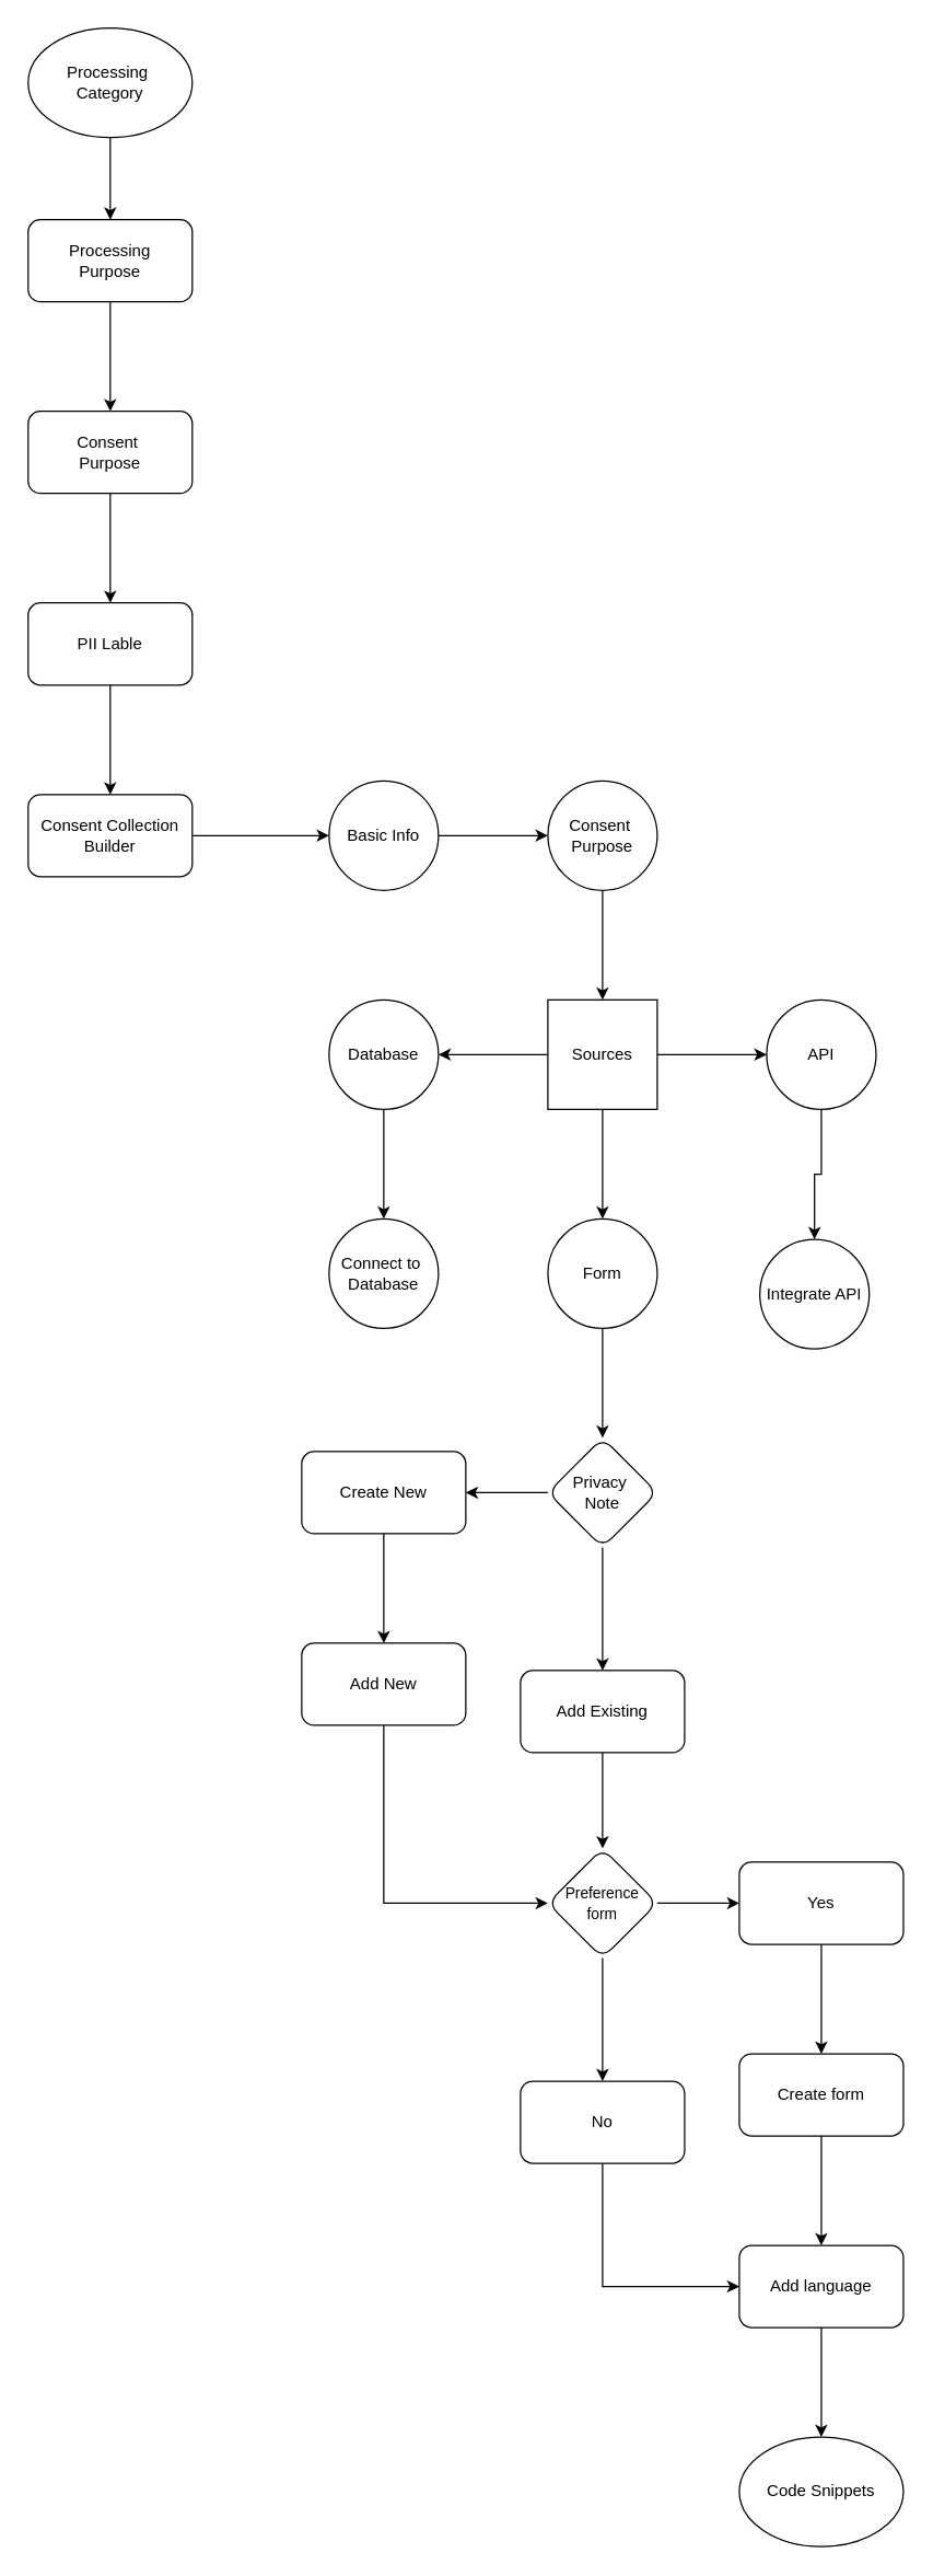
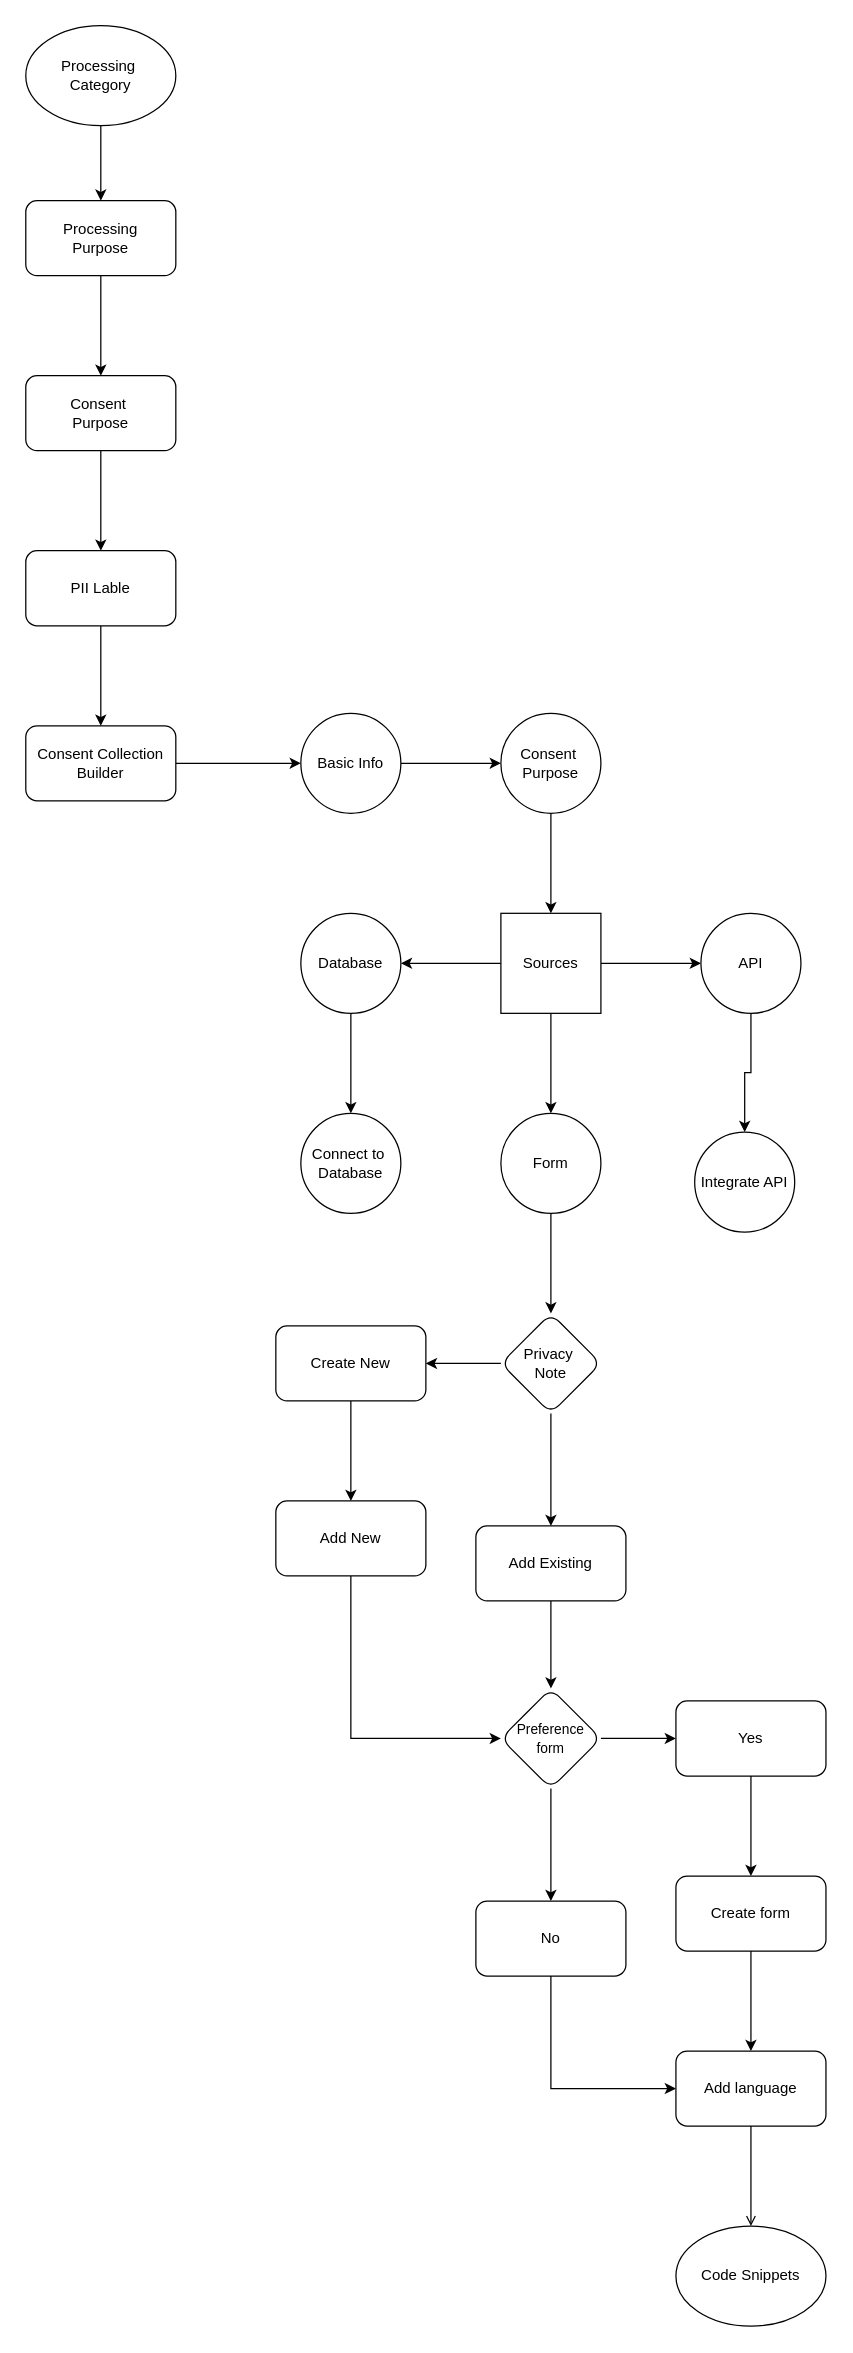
  <mxCell id="0" />
  <mxCell id="1" parent="0" />
  <mxCell id="2" value="Processing&amp;nbsp;&lt;br&gt;Category" style="ellipse;whiteSpace=wrap;html=1;" vertex="1" parent="1"><mxGeometry x="20" y="20" width="120" height="80" as="geometry" /></mxCell>
  <mxCell id="3" value="" style="endArrow=classic;html=1;rounded=0;exitX=0.5;exitY=1;exitDx=0;exitDy=0;" edge="1" parent="1" source="2"><mxGeometry width="50" height="50" relative="1" as="geometry"><mxPoint x="30" y="280" as="sourcePoint" /><mxPoint x="80" y="160" as="targetPoint" /></mxGeometry></mxCell>
  <mxCell id="4" value="" style="edgeStyle=orthogonalEdgeStyle;rounded=0;orthogonalLoop=1;jettySize=auto;html=1;" edge="1" parent="1" source="5" target="7"><mxGeometry relative="1" as="geometry" /></mxCell>
  <mxCell id="5" value="Processing&lt;br&gt;Purpose" style="rounded=1;whiteSpace=wrap;html=1;" vertex="1" parent="1"><mxGeometry x="20" y="160" width="120" height="60" as="geometry" /></mxCell>
  <mxCell id="6" value="" style="edgeStyle=orthogonalEdgeStyle;rounded=0;orthogonalLoop=1;jettySize=auto;html=1;" edge="1" parent="1" source="7" target="9"><mxGeometry relative="1" as="geometry" /></mxCell>
  <mxCell id="7" value="Consent&amp;nbsp;&lt;br&gt;Purpose" style="whiteSpace=wrap;html=1;rounded=1;" vertex="1" parent="1"><mxGeometry x="20" y="300" width="120" height="60" as="geometry" /></mxCell>
  <mxCell id="8" value="" style="edgeStyle=orthogonalEdgeStyle;rounded=0;orthogonalLoop=1;jettySize=auto;html=1;" edge="1" parent="1" source="9" target="11"><mxGeometry relative="1" as="geometry" /></mxCell>
  <mxCell id="9" value="PII Lable" style="whiteSpace=wrap;html=1;rounded=1;" vertex="1" parent="1"><mxGeometry x="20" y="440" width="120" height="60" as="geometry" /></mxCell>
  <mxCell id="10" value="" style="edgeStyle=orthogonalEdgeStyle;rounded=0;orthogonalLoop=1;jettySize=auto;html=1;" edge="1" parent="1" source="11" target="13"><mxGeometry relative="1" as="geometry" /></mxCell>
  <mxCell id="11" value="Consent Collection&lt;br&gt;Builder" style="whiteSpace=wrap;html=1;rounded=1;" vertex="1" parent="1"><mxGeometry x="20" y="580" width="120" height="60" as="geometry" /></mxCell>
  <mxCell id="12" value="" style="edgeStyle=orthogonalEdgeStyle;rounded=0;orthogonalLoop=1;jettySize=auto;html=1;" edge="1" parent="1" source="13" target="15"><mxGeometry relative="1" as="geometry" /></mxCell>
  <mxCell id="13" value="Basic Info" style="ellipse;whiteSpace=wrap;html=1;rounded=1;" vertex="1" parent="1"><mxGeometry x="240" y="570" width="80" height="80" as="geometry" /></mxCell>
  <mxCell id="14" value="" style="edgeStyle=orthogonalEdgeStyle;rounded=0;orthogonalLoop=1;jettySize=auto;html=1;" edge="1" parent="1" source="15" target="19"><mxGeometry relative="1" as="geometry" /></mxCell>
  <mxCell id="15" value="Consent&amp;nbsp;&lt;br&gt;Purpose" style="ellipse;whiteSpace=wrap;html=1;rounded=1;" vertex="1" parent="1"><mxGeometry x="400" y="570" width="80" height="80" as="geometry" /></mxCell>
  <mxCell id="16" value="" style="edgeStyle=orthogonalEdgeStyle;rounded=0;orthogonalLoop=1;jettySize=auto;html=1;" edge="1" parent="1" source="19" target="21"><mxGeometry relative="1" as="geometry" /></mxCell>
  <mxCell id="17" value="" style="edgeStyle=orthogonalEdgeStyle;rounded=0;orthogonalLoop=1;jettySize=auto;html=1;" edge="1" parent="1" source="19" target="24"><mxGeometry relative="1" as="geometry" /></mxCell>
  <mxCell id="18" value="" style="edgeStyle=orthogonalEdgeStyle;rounded=0;orthogonalLoop=1;jettySize=auto;html=1;" edge="1" parent="1" source="19" target="27"><mxGeometry relative="1" as="geometry" /></mxCell>
  <mxCell id="19" value="Sources" style="whiteSpace=wrap;html=1;rounded=0;" vertex="1" parent="1"><mxGeometry x="400" y="730" width="80" height="80" as="geometry" /></mxCell>
  <mxCell id="20" value="" style="edgeStyle=orthogonalEdgeStyle;rounded=0;orthogonalLoop=1;jettySize=auto;html=1;" edge="1" parent="1" source="21" target="22"><mxGeometry relative="1" as="geometry" /></mxCell>
  <mxCell id="21" value="Database" style="ellipse;whiteSpace=wrap;html=1;rounded=1;" vertex="1" parent="1"><mxGeometry x="240" y="730" width="80" height="80" as="geometry" /></mxCell>
  <mxCell id="22" value="Connect to&amp;nbsp;&lt;br&gt;Database" style="ellipse;whiteSpace=wrap;html=1;rounded=1;" vertex="1" parent="1"><mxGeometry x="240" y="890" width="80" height="80" as="geometry" /></mxCell>
  <mxCell id="23" value="" style="edgeStyle=orthogonalEdgeStyle;rounded=0;orthogonalLoop=1;jettySize=auto;html=1;" edge="1" parent="1" source="24" target="25"><mxGeometry relative="1" as="geometry" /></mxCell>
  <mxCell id="24" value="API" style="ellipse;whiteSpace=wrap;html=1;rounded=1;" vertex="1" parent="1"><mxGeometry x="560" y="730" width="80" height="80" as="geometry" /></mxCell>
  <mxCell id="25" value="Integrate API" style="ellipse;whiteSpace=wrap;html=1;rounded=1;" vertex="1" parent="1"><mxGeometry x="555" y="905" width="80" height="80" as="geometry" /></mxCell>
  <mxCell id="26" value="" style="edgeStyle=orthogonalEdgeStyle;rounded=0;orthogonalLoop=1;jettySize=auto;html=1;" edge="1" parent="1" source="27" target="30"><mxGeometry relative="1" as="geometry" /></mxCell>
  <mxCell id="27" value="Form" style="ellipse;whiteSpace=wrap;html=1;rounded=1;" vertex="1" parent="1"><mxGeometry x="400" y="890" width="80" height="80" as="geometry" /></mxCell>
  <mxCell id="28" value="" style="edgeStyle=orthogonalEdgeStyle;rounded=0;orthogonalLoop=1;jettySize=auto;html=1;" edge="1" parent="1" source="30" target="32"><mxGeometry relative="1" as="geometry" /></mxCell>
  <mxCell id="29" value="" style="edgeStyle=orthogonalEdgeStyle;rounded=0;orthogonalLoop=1;jettySize=auto;html=1;" edge="1" parent="1" source="30" target="34"><mxGeometry relative="1" as="geometry" /></mxCell>
  <mxCell id="30" value="Privacy&amp;nbsp;&lt;br&gt;Note" style="rhombus;whiteSpace=wrap;html=1;rounded=1;" vertex="1" parent="1"><mxGeometry x="400" y="1050" width="80" height="80" as="geometry" /></mxCell>
  <mxCell id="31" value="" style="edgeStyle=orthogonalEdgeStyle;rounded=0;orthogonalLoop=1;jettySize=auto;html=1;" edge="1" parent="1" source="32" target="35"><mxGeometry relative="1" as="geometry" /></mxCell>
  <mxCell id="32" value="Create New" style="rounded=1;whiteSpace=wrap;html=1;" vertex="1" parent="1"><mxGeometry x="220" y="1060" width="120" height="60" as="geometry" /></mxCell>
  <mxCell id="33" value="" style="edgeStyle=orthogonalEdgeStyle;rounded=0;orthogonalLoop=1;jettySize=auto;html=1;" edge="1" parent="1" source="34"><mxGeometry relative="1" as="geometry"><mxPoint x="440" y="1350" as="targetPoint" /></mxGeometry></mxCell>
  <mxCell id="34" value="Add Existing" style="whiteSpace=wrap;html=1;rounded=1;" vertex="1" parent="1"><mxGeometry x="380" y="1220" width="120" height="60" as="geometry" /></mxCell>
  <mxCell id="35" value="Add New" style="rounded=1;whiteSpace=wrap;html=1;" vertex="1" parent="1"><mxGeometry x="220" y="1200" width="120" height="60" as="geometry" /></mxCell>
  <mxCell id="36" value="" style="endArrow=classic;html=1;rounded=0;exitX=0.5;exitY=1;exitDx=0;exitDy=0;entryX=0;entryY=0.5;entryDx=0;entryDy=0;" edge="1" parent="1" source="35"><mxGeometry width="50" height="50" relative="1" as="geometry"><mxPoint x="530" y="1230" as="sourcePoint" /><mxPoint x="400" y="1390" as="targetPoint" /><Array as="points"><mxPoint x="280" y="1390" /></Array></mxGeometry></mxCell>
  <mxCell id="37" value="" style="edgeStyle=orthogonalEdgeStyle;rounded=0;orthogonalLoop=1;jettySize=auto;html=1;" edge="1" parent="1" source="39" target="41"><mxGeometry relative="1" as="geometry" /></mxCell>
  <mxCell id="38" value="" style="edgeStyle=orthogonalEdgeStyle;rounded=0;orthogonalLoop=1;jettySize=auto;html=1;" edge="1" parent="1" source="39" target="42"><mxGeometry relative="1" as="geometry" /></mxCell>
  <mxCell id="39" value="&lt;font style=&quot;font-size: 11px;&quot;&gt;Preference&lt;br&gt;form&lt;/font&gt;" style="rhombus;whiteSpace=wrap;html=1;rounded=1;" vertex="1" parent="1"><mxGeometry x="400" y="1350" width="80" height="80" as="geometry" /></mxCell>
  <mxCell id="40" value="" style="edgeStyle=orthogonalEdgeStyle;rounded=0;orthogonalLoop=1;jettySize=auto;html=1;" edge="1" parent="1" source="41" target="44"><mxGeometry relative="1" as="geometry" /></mxCell>
  <mxCell id="41" value="Yes" style="whiteSpace=wrap;html=1;rounded=1;" vertex="1" parent="1"><mxGeometry x="540" y="1360" width="120" height="60" as="geometry" /></mxCell>
  <mxCell id="42" value="No" style="whiteSpace=wrap;html=1;rounded=1;" vertex="1" parent="1"><mxGeometry x="380" y="1520" width="120" height="60" as="geometry" /></mxCell>
  <mxCell id="43" value="" style="edgeStyle=orthogonalEdgeStyle;rounded=0;orthogonalLoop=1;jettySize=auto;html=1;" edge="1" parent="1" source="44" target="45"><mxGeometry relative="1" as="geometry" /></mxCell>
  <mxCell id="44" value="Create form" style="whiteSpace=wrap;html=1;rounded=1;" vertex="1" parent="1"><mxGeometry x="540" y="1500" width="120" height="60" as="geometry" /></mxCell>
  <mxCell id="45" value="Add language" style="whiteSpace=wrap;html=1;rounded=1;" vertex="1" parent="1"><mxGeometry x="540" y="1640" width="120" height="60" as="geometry" /></mxCell>
  <mxCell id="46" value="" style="endArrow=classic;html=1;rounded=0;entryX=0;entryY=0.5;entryDx=0;entryDy=0;exitX=0.5;exitY=1;exitDx=0;exitDy=0;" edge="1" parent="1" source="42" target="45"><mxGeometry width="50" height="50" relative="1" as="geometry"><mxPoint x="520" y="1500" as="sourcePoint" /><mxPoint x="570" y="1450" as="targetPoint" /><Array as="points"><mxPoint x="440" y="1670" /></Array></mxGeometry></mxCell>
  <mxCell id="47" value="Code Snippets" style="ellipse;whiteSpace=wrap;html=1;" vertex="1" parent="1"><mxGeometry x="540" y="1780" width="120" height="80" as="geometry" /></mxCell>
- <mxCell id="48" value="" style="endArrow=classic;html=1;rounded=0;entryX=0.5;entryY=0;entryDx=0;entryDy=0;" edge="1" parent="1" source="45" target="47"><mxGeometry width="50" height="50" relative="1" as="geometry"><mxPoint x="650" y="1640" as="sourcePoint" /><mxPoint x="700" y="1590" as="targetPoint" /></mxGeometry></mxCell>
+ <mxCell id="48" value="" style="endArrow=open;html=1;rounded=0;entryX=0.5;entryY=0;entryDx=0;entryDy=0;" edge="1" parent="1" source="45" target="47"><mxGeometry width="50" height="50" relative="1" as="geometry"><mxPoint x="650" y="1640" as="sourcePoint" /><mxPoint x="700" y="1590" as="targetPoint" /></mxGeometry></mxCell>
